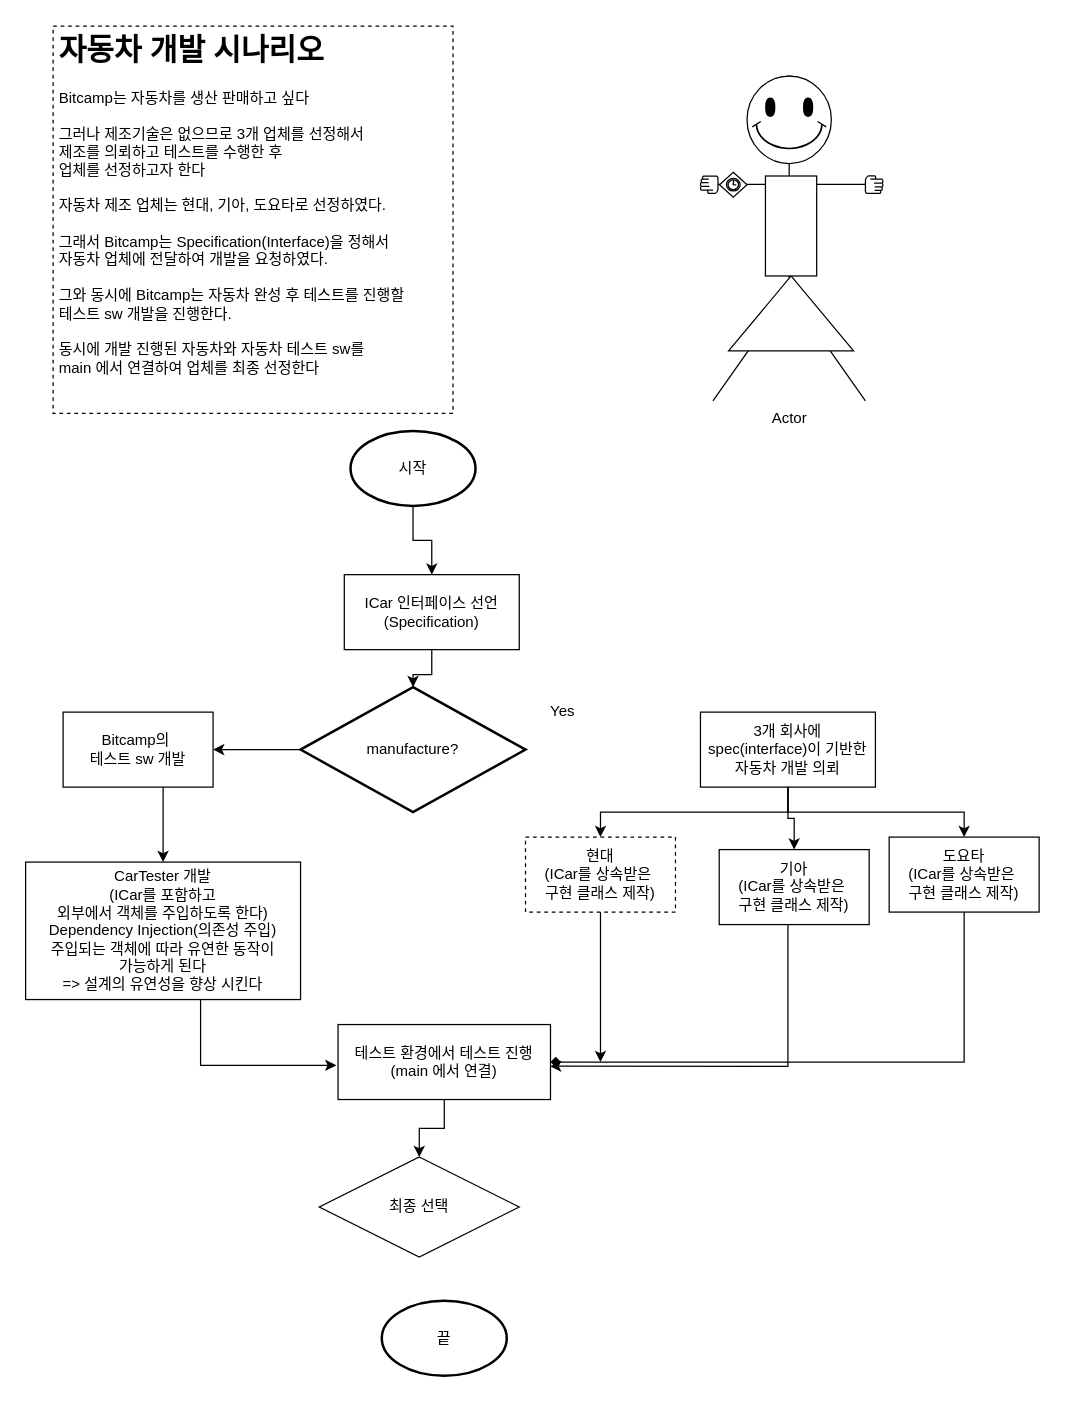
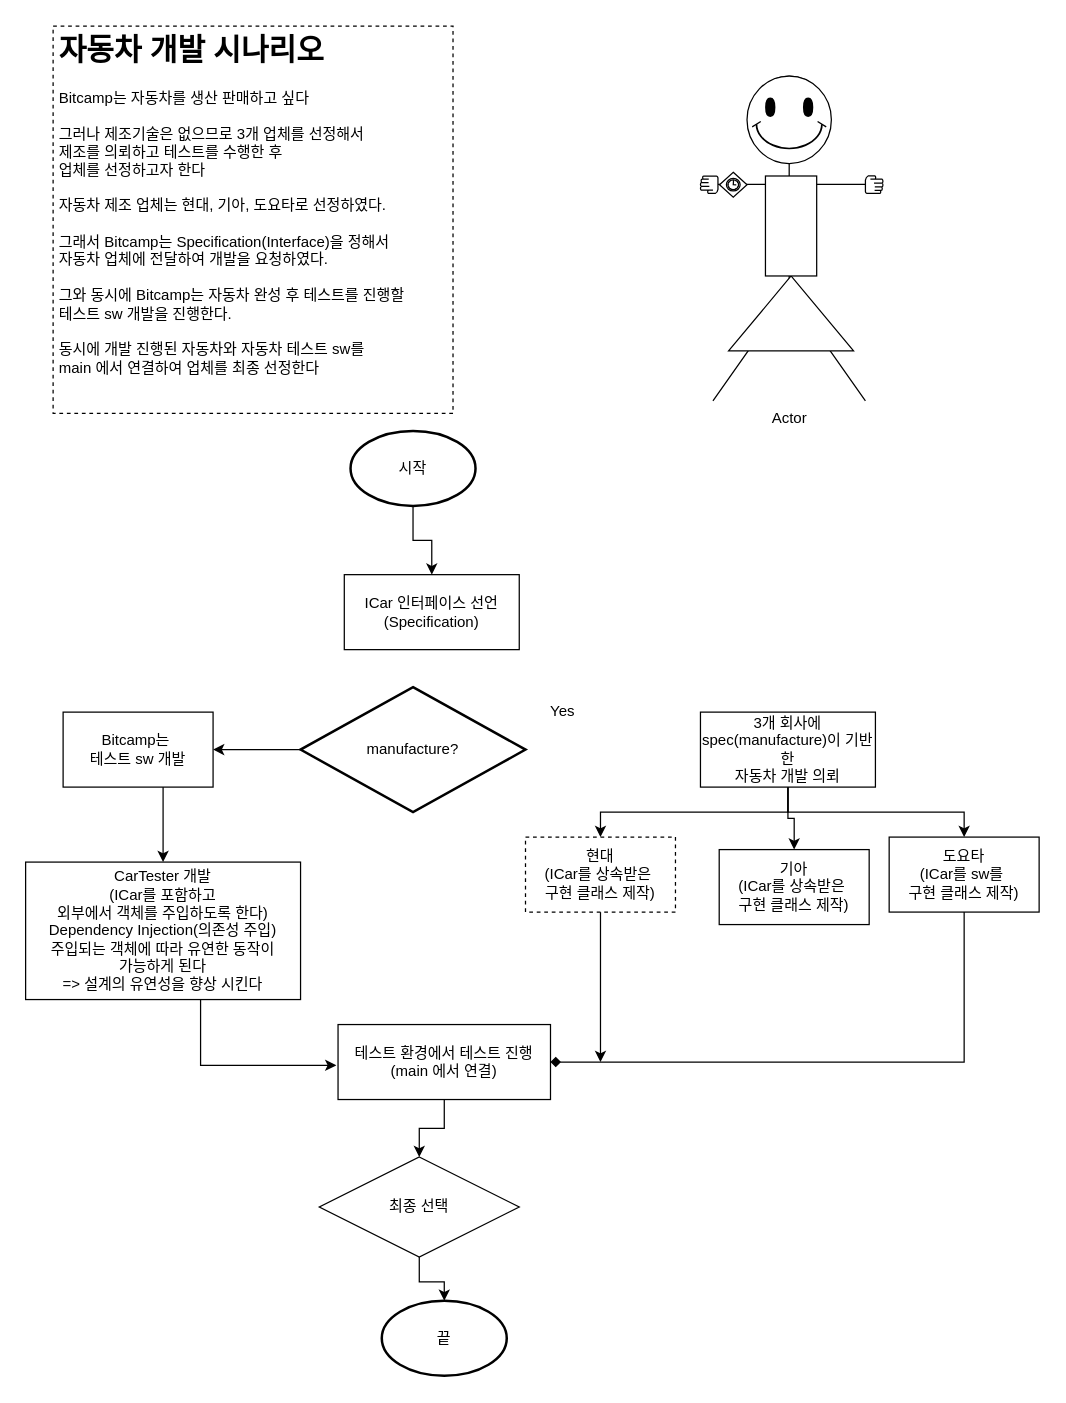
  <mxCell id="0" />
  <mxCell id="1" parent="0" />
  <mxCell id="2" value="" style="edgeStyle=orthogonalEdgeStyle;rounded=0;orthogonalLoop=1;jettySize=auto;html=1;" parent="1" source="3" target="5" edge="1"><mxGeometry relative="1" as="geometry" /></mxCell>
  <mxCell id="3" value="시작" style="strokeWidth=2;html=1;shape=mxgraph.flowchart.start_1;whiteSpace=wrap;" parent="1" vertex="1"><mxGeometry x="280" y="344" width="100" height="60" as="geometry" /></mxCell>
- <mxCell id="4" value="" style="edgeStyle=orthogonalEdgeStyle;rounded=0;orthogonalLoop=1;jettySize=auto;html=1;" parent="1" source="5" target="7" edge="1"><mxGeometry relative="1" as="geometry" /></mxCell>
  <mxCell id="5" value="ICar 인터페이스 선언&lt;br&gt;(Specification)" style="rounded=0;whiteSpace=wrap;html=1;" parent="1" vertex="1"><mxGeometry x="275" y="459" width="140" height="60" as="geometry" /></mxCell>
  <mxCell id="6" value="" style="edgeStyle=orthogonalEdgeStyle;rounded=0;orthogonalLoop=1;jettySize=auto;html=1;" parent="1" source="7" target="9" edge="1"><mxGeometry relative="1" as="geometry" /></mxCell>
  <mxCell id="7" value="manufacture?" style="strokeWidth=2;html=1;shape=mxgraph.flowchart.decision;whiteSpace=wrap;" parent="1" vertex="1"><mxGeometry x="240" y="549" width="180" height="100" as="geometry" /></mxCell>
  <mxCell id="8" value="" style="edgeStyle=orthogonalEdgeStyle;rounded=0;orthogonalLoop=1;jettySize=auto;html=1;" parent="1" source="9" target="16" edge="1"><mxGeometry relative="1" as="geometry"><Array as="points"><mxPoint x="130" y="639" /><mxPoint x="130" y="639" /></Array></mxGeometry></mxCell>
- <mxCell id="9" value="Bitcamp의&amp;nbsp;&lt;br&gt;테스트 sw 개발" style="rounded=0;whiteSpace=wrap;html=1;" parent="1" vertex="1"><mxGeometry x="50" y="569" width="120" height="60" as="geometry" /></mxCell>
+ <mxCell id="9" value="Bitcamp는&amp;nbsp;&lt;br&gt;테스트 sw 개발" style="rounded=0;whiteSpace=wrap;html=1;" parent="1" vertex="1"><mxGeometry x="50" y="569" width="120" height="60" as="geometry" /></mxCell>
  <mxCell id="10" value="" style="edgeStyle=orthogonalEdgeStyle;rounded=0;orthogonalLoop=1;jettySize=auto;html=1;" parent="1" source="13" target="20" edge="1"><mxGeometry relative="1" as="geometry" /></mxCell>
  <mxCell id="11" style="edgeStyle=orthogonalEdgeStyle;rounded=0;orthogonalLoop=1;jettySize=auto;html=1;exitX=0.5;exitY=1;exitDx=0;exitDy=0;entryX=0.5;entryY=0;entryDx=0;entryDy=0;" parent="1" source="13" target="18" edge="1"><mxGeometry relative="1" as="geometry" /></mxCell>
  <mxCell id="12" style="edgeStyle=orthogonalEdgeStyle;rounded=0;orthogonalLoop=1;jettySize=auto;html=1;entryX=0.5;entryY=0;entryDx=0;entryDy=0;" parent="1" source="13" target="22" edge="1"><mxGeometry relative="1" as="geometry"><Array as="points"><mxPoint x="630" y="649" /><mxPoint x="771" y="649" /></Array></mxGeometry></mxCell>
- <mxCell id="13" value="3개 회사에&lt;br&gt;spec(interface)이 기반한&lt;br&gt;자동차 개발 의뢰" style="rounded=0;whiteSpace=wrap;html=1;" parent="1" vertex="1"><mxGeometry x="560" y="569" width="140" height="60" as="geometry" /></mxCell>
+ <mxCell id="13" value="3개 회사에&lt;br&gt;spec(manufacture)이 기반한&lt;br&gt;자동차 개발 의뢰" style="rounded=0;whiteSpace=wrap;html=1;" parent="1" vertex="1"><mxGeometry x="560" y="569" width="140" height="60" as="geometry" /></mxCell>
  <mxCell id="14" value="Yes" style="text;html=1;strokeColor=none;fillColor=none;align=center;verticalAlign=middle;whiteSpace=wrap;rounded=0;" parent="1" vertex="1"><mxGeometry x="430" y="559" width="40" height="20" as="geometry" /></mxCell>
  <mxCell id="15" style="edgeStyle=orthogonalEdgeStyle;rounded=0;orthogonalLoop=1;jettySize=auto;html=1;entryX=-0.008;entryY=0.544;entryDx=0;entryDy=0;entryPerimeter=0;" parent="1" source="16" target="24" edge="1"><mxGeometry relative="1" as="geometry"><Array as="points"><mxPoint x="160" y="852" /></Array></mxGeometry></mxCell>
  <mxCell id="16" value="CarTester 개발&lt;br&gt;(ICar를 포함하고&lt;br&gt;외부에서 객체를 주입하도록 한다)&lt;br&gt;Dependency Injection(의존성 주입)&lt;br&gt;주입되는 객체에 따라 유연한 동작이&lt;br&gt;가능하게 된다&lt;br&gt;=&amp;gt; 설계의 유연성을 향상 시킨다" style="rounded=0;whiteSpace=wrap;html=1;" parent="1" vertex="1"><mxGeometry x="20" y="689" width="220" height="110" as="geometry" /></mxCell>
  <mxCell id="17" style="edgeStyle=orthogonalEdgeStyle;rounded=0;orthogonalLoop=1;jettySize=auto;html=1;" parent="1" source="18" edge="1"><mxGeometry relative="1" as="geometry"><mxPoint x="480" y="849" as="targetPoint" /><Array as="points"><mxPoint x="480" y="849" /><mxPoint x="480" y="849" /></Array></mxGeometry></mxCell>
  <mxCell id="18" value="현대&lt;br&gt;(ICar를 상속받은&amp;nbsp;&lt;br&gt;구현 클래스 제작)" style="rounded=0;whiteSpace=wrap;html=1;dashed=1;" parent="1" vertex="1"><mxGeometry x="420" y="669" width="120" height="60" as="geometry" /></mxCell>
- <mxCell id="19" style="edgeStyle=orthogonalEdgeStyle;rounded=0;orthogonalLoop=1;jettySize=auto;html=1;entryX=0.998;entryY=0.556;entryDx=0;entryDy=0;entryPerimeter=0;" parent="1" source="20" target="24" edge="1"><mxGeometry relative="1" as="geometry"><Array as="points"><mxPoint x="630" y="852" /></Array></mxGeometry></mxCell>
  <mxCell id="20" value="기아&lt;br&gt;(ICar를 상속받은&amp;nbsp;&lt;br&gt;구현 클래스 제작)" style="rounded=0;whiteSpace=wrap;html=1;" parent="1" vertex="1"><mxGeometry x="575" y="679" width="120" height="60" as="geometry" /></mxCell>
  <mxCell id="21" style="edgeStyle=orthogonalEdgeStyle;rounded=0;orthogonalLoop=1;jettySize=auto;html=1;entryX=1;entryY=0.5;entryDx=0;entryDy=0;endArrow=diamond;" parent="1" source="22" target="24" edge="1"><mxGeometry relative="1" as="geometry"><mxPoint x="630" y="849" as="targetPoint" /><Array as="points"><mxPoint x="771" y="849" /></Array></mxGeometry></mxCell>
- <mxCell id="22" value="도요타&lt;br&gt;(ICar를 상속받은&amp;nbsp;&lt;br&gt;구현 클래스 제작)" style="rounded=0;whiteSpace=wrap;html=1;" parent="1" vertex="1"><mxGeometry x="711" y="669" width="120" height="60" as="geometry" /></mxCell>
+ <mxCell id="22" value="도요타&lt;br&gt;(ICar를 sw를&amp;nbsp;&lt;br&gt;구현 클래스 제작)" style="rounded=0;whiteSpace=wrap;html=1;" parent="1" vertex="1"><mxGeometry x="711" y="669" width="120" height="60" as="geometry" /></mxCell>
  <mxCell id="23" value="" style="edgeStyle=orthogonalEdgeStyle;rounded=0;orthogonalLoop=1;jettySize=auto;html=1;" parent="1" source="24" target="27" edge="1"><mxGeometry relative="1" as="geometry" /></mxCell>
  <mxCell id="24" value="테스트 환경에서 테스트 진행&lt;br&gt;(main 에서 연결)" style="rounded=0;whiteSpace=wrap;html=1;" parent="1" vertex="1"><mxGeometry x="270" y="819" width="170" height="60" as="geometry" /></mxCell>
  <mxCell id="25" value="&lt;h1&gt;자동차 개발 시나리오&lt;/h1&gt;&lt;div&gt;Bitcamp는 자동차를 생산 판매하고 싶다&lt;/div&gt;&lt;div&gt;&lt;br&gt;&lt;/div&gt;&lt;div&gt;그러나 제조기술은 없으므로 3개 업체를 선정해서&amp;nbsp;&lt;/div&gt;&lt;div&gt;제조를 의뢰하고 테스트를 수행한 후&lt;/div&gt;&lt;div&gt;업체를 선정하고자 한다&lt;/div&gt;&lt;div&gt;&lt;br&gt;&lt;/div&gt;&lt;div&gt;자동차 제조 업체는 현대, 기아, 도요타로 선정하였다.&lt;/div&gt;&lt;div&gt;&lt;br&gt;&lt;/div&gt;&lt;div&gt;그래서 Bitcamp는 Specification(Interface)을 정해서&lt;/div&gt;&lt;div&gt;자동차 업체에 전달하여 개발을 요청하였다.&lt;/div&gt;&lt;div&gt;&lt;br&gt;&lt;/div&gt;&lt;div&gt;그와 동시에 Bitcamp는 자동차 완성 후 테스트를 진행할&lt;/div&gt;&lt;div&gt;테스트 sw 개발을 진행한다.&lt;/div&gt;&lt;div&gt;&lt;br&gt;&lt;/div&gt;&lt;div&gt;동시에 개발 진행된 자동차와 자동차 테스트 sw를&lt;/div&gt;&lt;div&gt;main 에서 연결하여 업체를 최종 선정한다&lt;/div&gt;" style="text;html=1;fillColor=none;spacing=5;spacingTop=-20;whiteSpace=wrap;overflow=hidden;rounded=0;strokeColor=#000000;strokeWidth=1;dashed=1;" parent="1" vertex="1"><mxGeometry x="42" y="20" width="320" height="310" as="geometry" /></mxCell>
+ <mxCell id="26" value="" style="edgeStyle=orthogonalEdgeStyle;rounded=0;orthogonalLoop=1;jettySize=auto;html=1;" parent="1" source="27" target="28" edge="1"><mxGeometry relative="1" as="geometry" /></mxCell>
  <mxCell id="27" value="최종 선택" style="rhombus;whiteSpace=wrap;html=1;strokeColor=#000000;strokeWidth=1;" parent="1" vertex="1"><mxGeometry x="255" y="925" width="160" height="80" as="geometry" /></mxCell>
  <mxCell id="28" value="끝" style="strokeWidth=2;html=1;shape=mxgraph.flowchart.start_1;whiteSpace=wrap;" parent="1" vertex="1"><mxGeometry x="305" y="1040" width="100" height="60" as="geometry" /></mxCell>
  <mxCell id="29" value="Actor" style="shape=umlActor;verticalLabelPosition=bottom;labelBackgroundColor=#ffffff;verticalAlign=top;html=1;outlineConnect=0;" vertex="1" parent="1"><mxGeometry x="570" y="60" width="122" height="260" as="geometry" /></mxCell>
  <mxCell id="30" value="" style="ellipse;whiteSpace=wrap;html=1;aspect=fixed;" vertex="1" parent="1"><mxGeometry x="612" y="80" width="10" height="10" as="geometry" /></mxCell>
  <mxCell id="31" value="" style="ellipse;whiteSpace=wrap;html=1;aspect=fixed;" vertex="1" parent="1"><mxGeometry x="642" y="80" width="10" height="10" as="geometry" /></mxCell>
  <mxCell id="32" value="" style="rounded=0;whiteSpace=wrap;html=1;" vertex="1" parent="1"><mxGeometry x="616" y="100" width="30" height="10" as="geometry" /></mxCell>
  <mxCell id="33" value="" style="verticalLabelPosition=bottom;verticalAlign=top;html=1;shape=mxgraph.basic.acute_triangle;dx=0.5;" vertex="1" parent="1"><mxGeometry x="582.5" y="220" width="100" height="60" as="geometry" /></mxCell>
  <mxCell id="34" value="" style="verticalLabelPosition=bottom;verticalAlign=top;html=1;shape=mxgraph.basic.smiley" vertex="1" parent="1"><mxGeometry x="597.25" y="60" width="67.5" height="70" as="geometry" /></mxCell>
  <mxCell id="35" value="" style="shape=mxgraph.bpmn.manual_task;html=1;outlineConnect=0;" vertex="1" parent="1"><mxGeometry x="692" y="140" width="14" height="14" as="geometry" /></mxCell>
  <mxCell id="36" value="" style="shape=mxgraph.bpmn.manual_task;html=1;outlineConnect=0;direction=west;" vertex="1" parent="1"><mxGeometry x="560" y="140" width="14" height="14" as="geometry" /></mxCell>
  <mxCell id="37" value="" style="shape=mxgraph.bpmn.shape;html=1;verticalLabelPosition=bottom;labelBackgroundColor=#ffffff;verticalAlign=top;align=center;perimeter=rhombusPerimeter;background=gateway;outlineConnect=0;outline=catching;symbol=timer;" vertex="1" parent="1"><mxGeometry x="575.25" y="137" width="22" height="20" as="geometry" /></mxCell>
  <mxCell id="38" value="" style="rounded=0;whiteSpace=wrap;html=1;direction=south;" vertex="1" parent="1"><mxGeometry x="612" y="140" width="41" height="80" as="geometry" /></mxCell>
